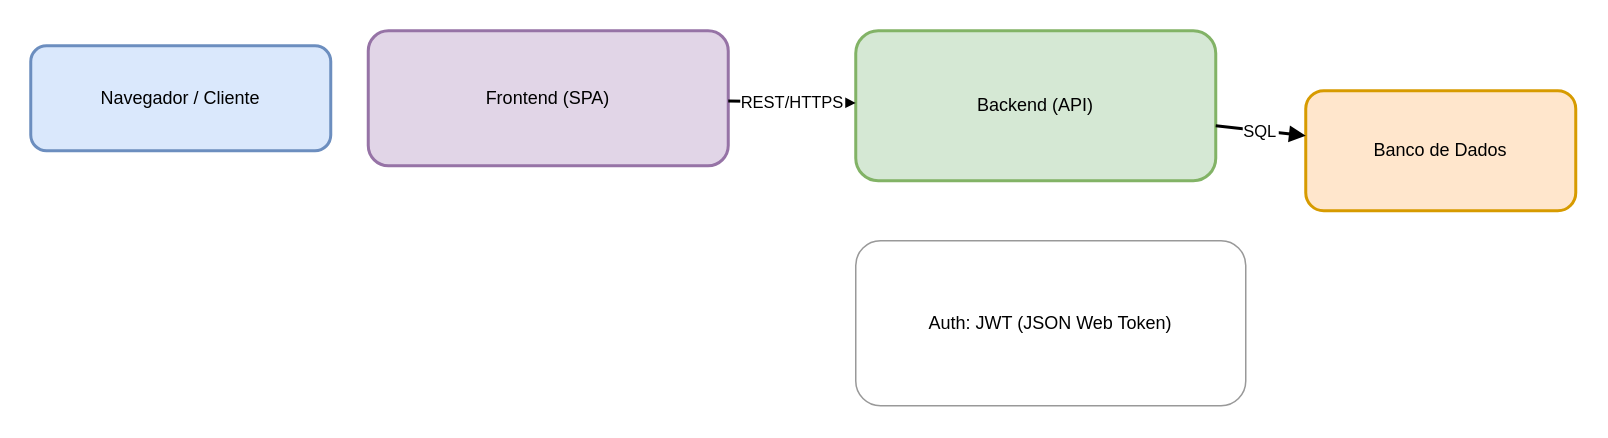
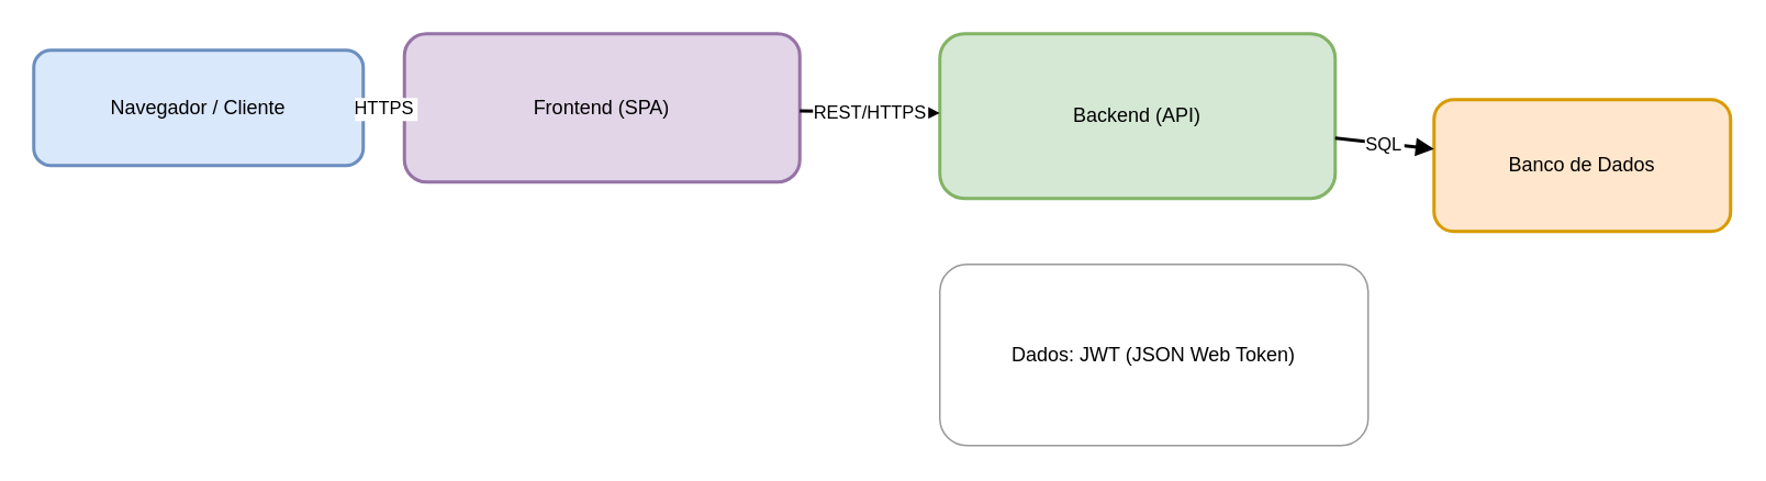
  <mxCell id="0" />
  <mxCell id="1" parent="0" />
  <mxCell id="2" value="Navegador / Cliente" style="rounded=1;whiteSpace=wrap;html=1;strokeWidth=2;fillColor=#dae8fc;strokeColor=#6c8ebf;" parent="1" vertex="1"><mxGeometry x="20" y="30" width="200" height="70" as="geometry" /></mxCell>
  <mxCell id="3" value="Frontend (SPA)" style="rounded=1;whiteSpace=wrap;html=1;strokeWidth=2;fillColor=#e1d5e7;strokeColor=#9673a6;" parent="1" vertex="1"><mxGeometry x="245" y="20" width="240" height="90" as="geometry" /></mxCell>
  <mxCell id="4" value="Backend (API)" style="rounded=1;whiteSpace=wrap;html=1;strokeWidth=2;fillColor=#d5e8d4;strokeColor=#82b366;" parent="1" vertex="1"><mxGeometry x="570" y="20" width="240" height="100" as="geometry" /></mxCell>
  <mxCell id="5" value="Banco de Dados" style="rounded=1;whiteSpace=wrap;html=1;strokeWidth=2;fillColor=#ffe6cc;strokeColor=#d79b00;" parent="1" vertex="1"><mxGeometry x="870" y="60" width="180" height="80" as="geometry" /></mxCell>
- <mxCell id="6" value="Auth: JWT (JSON Web Token)" style="rounded=1;whiteSpace=wrap;html=1;strokeWidth=1;fillColor=#ffffff;strokeColor=#999999;" parent="1" vertex="1"><mxGeometry x="570" y="160" width="260" height="110" as="geometry" /></mxCell>
+ <mxCell id="6" value="Dados: JWT (JSON Web Token)" style="rounded=1;whiteSpace=wrap;html=1;strokeWidth=1;fillColor=#ffffff;strokeColor=#999999;" parent="1" vertex="1"><mxGeometry x="570" y="160" width="260" height="110" as="geometry" /></mxCell>
+ <mxCell id="7" value="HTTPS" style="endArrow=block;endFill=1;strokeWidth=2;" parent="1" source="2" target="3" edge="1"><mxGeometry relative="1" as="geometry" /></mxCell>
  <mxCell id="8" value="REST/HTTPS" style="endArrow=block;endFill=1;strokeWidth=2;" parent="1" source="3" target="4" edge="1"><mxGeometry relative="1" as="geometry" /></mxCell>
  <mxCell id="9" value="SQL" style="endArrow=block;endFill=1;strokeWidth=2;" parent="1" source="4" target="5" edge="1"><mxGeometry relative="1" as="geometry" /></mxCell>
